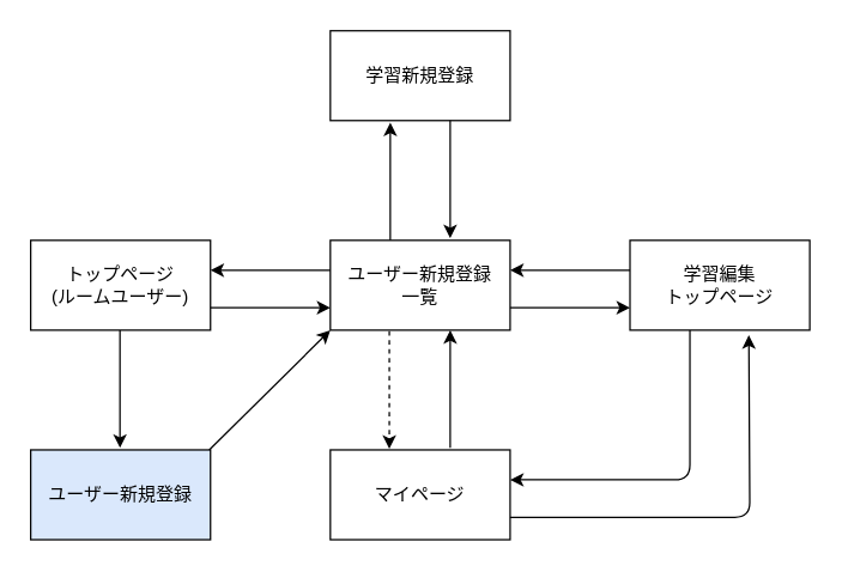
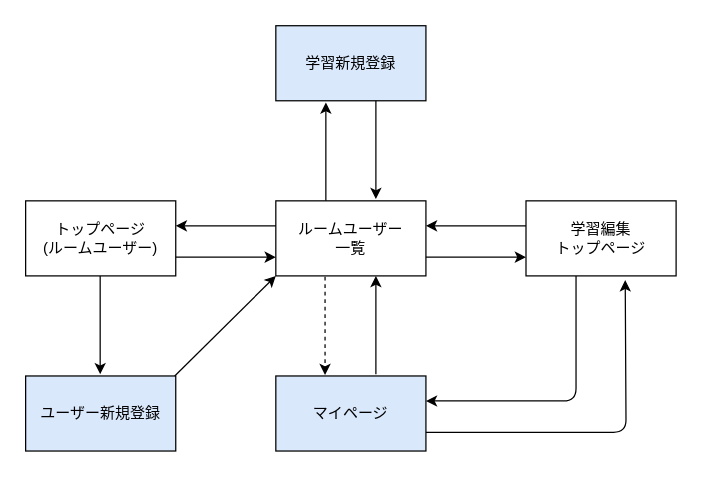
  <mxCell id="0" />
  <mxCell id="1" parent="0" />
  <mxCell id="2" value="トップページ&lt;br&gt;(ルームユーザー)" style="rounded=0;whiteSpace=wrap;html=1;" vertex="1" parent="1"><mxGeometry y="160" width="120" height="60" as="geometry" x="20" /></mxCell>
- <mxCell id="3" value="ユーザー新規登録&lt;br&gt;一覧" style="rounded=0;whiteSpace=wrap;html=1;" vertex="1" parent="1"><mxGeometry x="220" y="160" width="120" height="60" as="geometry" /></mxCell>
- <mxCell id="4" value="学習新規登録" style="rounded=0;whiteSpace=wrap;html=1;" vertex="1" parent="1"><mxGeometry x="220" y="20" width="120" height="60" as="geometry" /></mxCell>
+ <mxCell id="3" value="ルームユーザー&lt;br&gt;一覧" style="rounded=0;whiteSpace=wrap;html=1;" vertex="1" parent="1"><mxGeometry x="220" y="160" width="120" height="60" as="geometry" /></mxCell>
+ <mxCell id="4" value="学習新規登録" style="rounded=0;whiteSpace=wrap;html=1;fillColor=#dae8fc;" vertex="1" parent="1"><mxGeometry x="220" y="20" width="120" height="60" as="geometry" /></mxCell>
  <mxCell id="5" value="学習編集&lt;br&gt;トップページ" style="rounded=0;whiteSpace=wrap;html=1;" vertex="1" parent="1"><mxGeometry x="420" y="160" width="120" height="60" as="geometry" /></mxCell>
- <mxCell id="6" value="マイページ" style="rounded=0;whiteSpace=wrap;html=1;" vertex="1" parent="1"><mxGeometry x="220" y="300" width="120" height="60" as="geometry" /></mxCell>
+ <mxCell id="6" value="マイページ" style="rounded=0;whiteSpace=wrap;html=1;fillColor=#dae8fc;" vertex="1" parent="1"><mxGeometry x="220" y="300" width="120" height="60" as="geometry" /></mxCell>
  <mxCell id="7" value="" style="endArrow=classic;html=1;strokeWidth=1;" edge="1" parent="1"><mxGeometry width="50" height="50" relative="1" as="geometry"><mxPoint x="140" y="205" as="sourcePoint" /><mxPoint x="220" y="205" as="targetPoint" /></mxGeometry></mxCell>
  <mxCell id="8" value="" style="endArrow=classic;html=1;strokeWidth=1;" edge="1" parent="1"><mxGeometry width="50" height="50" relative="1" as="geometry"><mxPoint x="340" y="205" as="sourcePoint" /><mxPoint x="420" y="205" as="targetPoint" /></mxGeometry></mxCell>
  <mxCell id="9" value="" style="endArrow=classic;html=1;strokeWidth=1;" edge="1" parent="1"><mxGeometry width="50" height="50" relative="1" as="geometry"><mxPoint x="220" y="180" as="sourcePoint" /><mxPoint x="140" y="180" as="targetPoint" /></mxGeometry></mxCell>
  <mxCell id="10" value="" style="endArrow=classic;html=1;strokeWidth=1;" edge="1" parent="1"><mxGeometry width="50" height="50" relative="1" as="geometry"><mxPoint x="420" y="180" as="sourcePoint" /><mxPoint x="340" y="180" as="targetPoint" /></mxGeometry></mxCell>
  <mxCell id="11" value="" style="endArrow=classic;html=1;strokeWidth=1;entryX=0.328;entryY=-0.013;entryDx=0;entryDy=0;entryPerimeter=0;exitX=0.328;exitY=1.01;exitDx=0;exitDy=0;exitPerimeter=0;dashed=1;" edge="1" parent="1" source="3" target="6"><mxGeometry width="50" height="50" relative="1" as="geometry"><mxPoint x="260" y="289.82" as="sourcePoint" /><mxPoint x="320" y="257.534" as="targetPoint" /></mxGeometry></mxCell>
  <mxCell id="12" value="" style="endArrow=classic;html=1;strokeWidth=1;entryX=0.328;entryY=-0.013;entryDx=0;entryDy=0;entryPerimeter=0;exitX=0.328;exitY=1.01;exitDx=0;exitDy=0;exitPerimeter=0;" edge="1" parent="1"><mxGeometry width="50" height="50" relative="1" as="geometry"><mxPoint x="300" y="80" as="sourcePoint" /><mxPoint x="300" y="158.62" as="targetPoint" /></mxGeometry></mxCell>
  <mxCell id="13" value="" style="endArrow=classic;html=1;strokeWidth=1;entryX=0.328;entryY=-0.013;entryDx=0;entryDy=0;entryPerimeter=0;exitX=0.328;exitY=1.01;exitDx=0;exitDy=0;exitPerimeter=0;" edge="1" parent="1"><mxGeometry width="50" height="50" relative="1" as="geometry"><mxPoint x="300" y="298.62" as="sourcePoint" /><mxPoint x="300" y="220" as="targetPoint" /></mxGeometry></mxCell>
  <mxCell id="14" value="" style="endArrow=classic;html=1;strokeWidth=1;entryX=0.328;entryY=-0.013;entryDx=0;entryDy=0;entryPerimeter=0;exitX=0.328;exitY=1.01;exitDx=0;exitDy=0;exitPerimeter=0;" edge="1" parent="1"><mxGeometry width="50" height="50" relative="1" as="geometry"><mxPoint x="260" y="160" as="sourcePoint" /><mxPoint x="260" y="81.38" as="targetPoint" /></mxGeometry></mxCell>
  <mxCell id="15" value="" style="endArrow=classic;html=1;strokeWidth=1;entryX=1;entryY=0.333;entryDx=0;entryDy=0;entryPerimeter=0;exitX=0.328;exitY=1.01;exitDx=0;exitDy=0;exitPerimeter=0;" edge="1" parent="1" target="6"><mxGeometry width="50" height="50" relative="1" as="geometry"><mxPoint x="460" y="220" as="sourcePoint" /><mxPoint x="460" y="141.38" as="targetPoint" /><Array as="points"><mxPoint x="460" y="320" /></Array></mxGeometry></mxCell>
  <mxCell id="16" value="" style="endArrow=classic;html=1;strokeWidth=1;entryX=0.661;entryY=1.056;entryDx=0;entryDy=0;entryPerimeter=0;exitX=0.328;exitY=1.01;exitDx=0;exitDy=0;exitPerimeter=0;" edge="1" parent="1" target="5"><mxGeometry width="50" height="50" relative="1" as="geometry"><mxPoint x="340" y="345" as="sourcePoint" /><mxPoint x="460" y="250" as="targetPoint" /><Array as="points"><mxPoint x="500" y="345" /></Array></mxGeometry></mxCell>
  <mxCell id="17" value="ユーザー新規登録" style="rounded=0;whiteSpace=wrap;html=1;fillColor=#dae8fc;" vertex="1" parent="1"><mxGeometry y="300" width="120" height="60" as="geometry" x="20" /></mxCell>
  <mxCell id="18" value="" style="endArrow=classic;html=1;strokeWidth=1;entryX=0.328;entryY=-0.013;entryDx=0;entryDy=0;entryPerimeter=0;exitX=0.328;exitY=1.01;exitDx=0;exitDy=0;exitPerimeter=0;" edge="1" parent="1"><mxGeometry width="50" height="50" relative="1" as="geometry"><mxPoint x="79.58" y="220" as="sourcePoint" /><mxPoint x="79.58" y="298.62" as="targetPoint" /></mxGeometry></mxCell>
  <mxCell id="19" value="" style="endArrow=classic;html=1;strokeWidth=1;entryX=0;entryY=1;entryDx=0;entryDy=0;exitX=0.328;exitY=1.01;exitDx=0;exitDy=0;exitPerimeter=0;" edge="1" parent="1" target="3"><mxGeometry width="50" height="50" relative="1" as="geometry"><mxPoint x="139.17" y="300" as="sourcePoint" /><mxPoint x="139.17" y="221.38" as="targetPoint" /></mxGeometry></mxCell>
